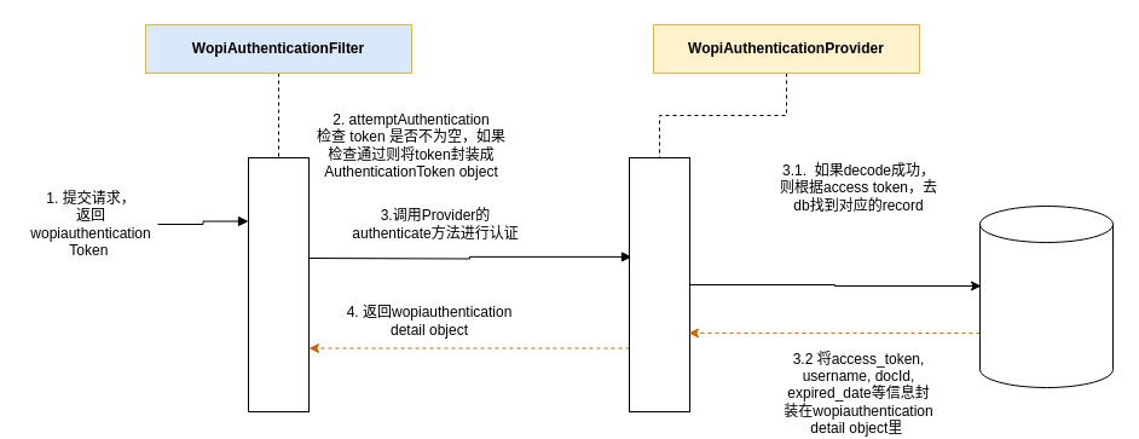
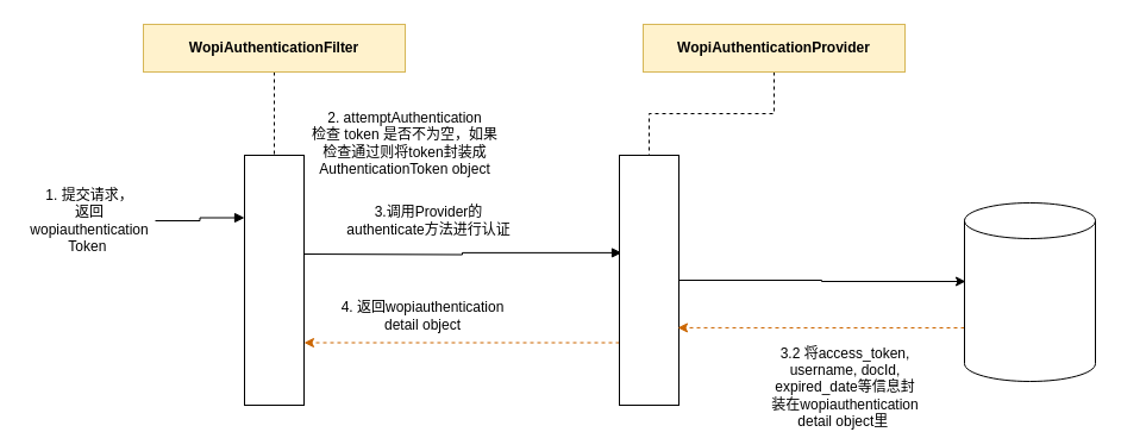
  <mxCell id="0" />
  <mxCell id="1" parent="0" />
  <mxCell id="2" style="edgeStyle=orthogonalEdgeStyle;rounded=0;orthogonalLoop=1;jettySize=auto;html=1;exitX=0.5;exitY=1;exitDx=0;exitDy=0;entryX=0.5;entryY=0;entryDx=0;entryDy=0;dashed=1;strokeColor=default;endArrow=none;endFill=0;" edge="1" parent="1" source="3" target="5"><mxGeometry relative="1" as="geometry" /></mxCell>
- <mxCell id="3" value="&lt;b&gt;WopiAuthenticationFilter&lt;/b&gt;" style="rounded=0;whiteSpace=wrap;html=1;fillColor=#dae8fc;strokeColor=#d6b656;" vertex="1" parent="1"><mxGeometry x="120" y="20" width="220" height="40" as="geometry" /></mxCell>
+ <mxCell id="3" value="&lt;b&gt;WopiAuthenticationFilter&lt;/b&gt;" style="rounded=0;whiteSpace=wrap;html=1;fillColor=#fff2cc;strokeColor=#d6b656;" vertex="1" parent="1"><mxGeometry x="120" y="20" width="220" height="40" as="geometry" /></mxCell>
  <mxCell id="4" style="edgeStyle=orthogonalEdgeStyle;rounded=0;orthogonalLoop=1;jettySize=auto;html=1;entryX=0.04;entryY=0.39;entryDx=0;entryDy=0;endArrow=block;endFill=1;strokeColor=default;entryPerimeter=0;" edge="1" parent="1" target="13"><mxGeometry relative="1" as="geometry"><mxPoint x="255" y="213" as="sourcePoint" /><mxPoint x="485" y="213" as="targetPoint" /></mxGeometry></mxCell>
  <mxCell id="5" value="" style="rounded=0;whiteSpace=wrap;html=1;" vertex="1" parent="1"><mxGeometry x="205" y="130" width="50" height="210" as="geometry" /></mxCell>
  <mxCell id="6" style="edgeStyle=orthogonalEdgeStyle;rounded=0;orthogonalLoop=1;jettySize=auto;html=1;entryX=0;entryY=0.25;entryDx=0;entryDy=0;endArrow=block;endFill=1;strokeColor=default;" edge="1" parent="1" source="7" target="5"><mxGeometry relative="1" as="geometry" /></mxCell>
  <mxCell id="7" value="1. 提交请求，&lt;br&gt;返回wopiauthentication Token&amp;nbsp;" style="text;html=1;strokeColor=none;fillColor=none;align=center;verticalAlign=middle;whiteSpace=wrap;rounded=0;" vertex="1" parent="1"><mxGeometry x="20" y="170" width="110" height="30" as="geometry" /></mxCell>
  <mxCell id="8" value="2.&amp;nbsp;attemptAuthentication&lt;br&gt;检查 token&amp;nbsp;是否不为空，如果检查通过则将token封装成AuthenticationToken&amp;nbsp;object" style="text;html=1;strokeColor=none;fillColor=none;align=center;verticalAlign=middle;whiteSpace=wrap;rounded=0;" vertex="1" parent="1"><mxGeometry x="260" y="90" width="160" height="60" as="geometry" /></mxCell>
  <mxCell id="9" style="edgeStyle=orthogonalEdgeStyle;rounded=0;orthogonalLoop=1;jettySize=auto;html=1;endArrow=none;endFill=0;strokeColor=default;dashed=1;" edge="1" parent="1" source="10" target="13"><mxGeometry relative="1" as="geometry" /></mxCell>
  <mxCell id="10" value="&lt;b&gt;WopiAuthenticationProvider&lt;/b&gt;" style="rounded=0;whiteSpace=wrap;html=1;fillColor=#fff2cc;strokeColor=#d6b656;" vertex="1" parent="1"><mxGeometry x="540" y="20" width="220" height="40" as="geometry" /></mxCell>
  <mxCell id="11" style="edgeStyle=orthogonalEdgeStyle;rounded=0;orthogonalLoop=1;jettySize=auto;html=1;exitX=0;exitY=0.75;exitDx=0;exitDy=0;entryX=1;entryY=0.75;entryDx=0;entryDy=0;endArrow=classic;endFill=1;strokeColor=#CC6600;dashed=1;" edge="1" parent="1" source="13" target="5"><mxGeometry relative="1" as="geometry" /></mxCell>
  <mxCell id="12" style="edgeStyle=orthogonalEdgeStyle;rounded=0;orthogonalLoop=1;jettySize=auto;html=1;entryX=0.009;entryY=0.44;entryDx=0;entryDy=0;entryPerimeter=0;endArrow=classic;endFill=1;strokeColor=#000000;" edge="1" parent="1" source="13" target="19"><mxGeometry relative="1" as="geometry" /></mxCell>
  <mxCell id="13" value="" style="rounded=0;whiteSpace=wrap;html=1;" vertex="1" parent="1"><mxGeometry x="520" y="130" width="50" height="210" as="geometry" /></mxCell>
  <mxCell id="14" value="3.调用Provider的authenticate方法进行认证" style="text;html=1;strokeColor=none;fillColor=none;align=center;verticalAlign=middle;whiteSpace=wrap;rounded=0;" vertex="1" parent="1"><mxGeometry x="290" y="170" width="140" height="30" as="geometry" /></mxCell>
- <mxCell id="15" value="3.1.&amp;nbsp; 如果decode成功，则根据access&amp;nbsp;token，去db找到对应的record" style="text;html=1;strokeColor=none;fillColor=none;align=center;verticalAlign=middle;whiteSpace=wrap;rounded=0;" vertex="1" parent="1"><mxGeometry x="640" y="140" width="140" height="30" as="geometry" /></mxCell>
  <mxCell id="16" value="3.2 将access_token, username, docId, expired_date等信息封装在wopiauthentication detail object里&amp;nbsp;" style="text;html=1;strokeColor=none;fillColor=none;align=center;verticalAlign=middle;whiteSpace=wrap;rounded=0;" vertex="1" parent="1"><mxGeometry x="645" y="310" width="130" height="30" as="geometry" /></mxCell>
  <mxCell id="17" value="4.&amp;nbsp;返回wopiauthentication detail object" style="text;html=1;strokeColor=none;fillColor=none;align=center;verticalAlign=middle;whiteSpace=wrap;rounded=0;" vertex="1" parent="1"><mxGeometry x="270" y="250" width="170" height="30" as="geometry" /></mxCell>
  <mxCell id="18" style="edgeStyle=orthogonalEdgeStyle;rounded=0;orthogonalLoop=1;jettySize=auto;html=1;exitX=0;exitY=0;exitDx=0;exitDy=105;exitPerimeter=0;entryX=0.98;entryY=0.69;entryDx=0;entryDy=0;entryPerimeter=0;endArrow=classic;endFill=1;strokeColor=#CC6600;dashed=1;" edge="1" parent="1" source="19" target="13"><mxGeometry relative="1" as="geometry" /></mxCell>
  <mxCell id="19" value="" style="shape=cylinder3;whiteSpace=wrap;html=1;boundedLbl=1;backgroundOutline=1;size=15;" vertex="1" parent="1"><mxGeometry x="810" y="170" width="110" height="150" as="geometry" /></mxCell>
